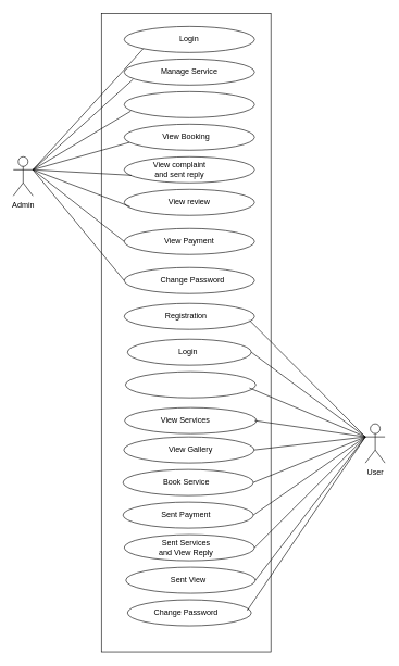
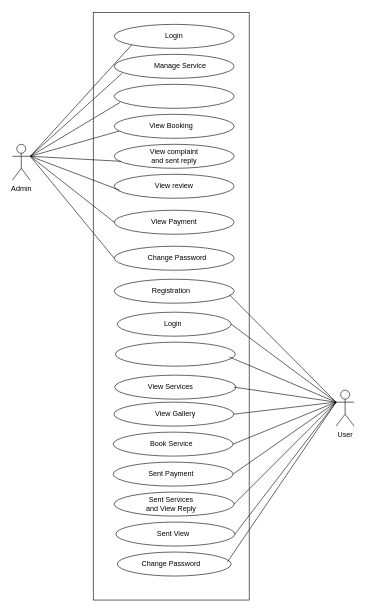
  <mxCell id="0" />
  <mxCell id="1" parent="0" />
  <mxCell id="2" value="Admin" style="shape=umlActor;verticalLabelPosition=bottom;verticalAlign=top;html=1;outlineConnect=0;" parent="1" vertex="1"><mxGeometry x="20" y="240" width="30" height="60" as="geometry" /></mxCell>
  <mxCell id="3" value="" style="rounded=0;whiteSpace=wrap;html=1;" parent="1" vertex="1"><mxGeometry x="155" y="20" width="260" height="980" as="geometry" /></mxCell>
  <mxCell id="4" value="" style="ellipse;whiteSpace=wrap;html=1;" parent="1" vertex="1"><mxGeometry x="190" y="40" width="200" height="40" as="geometry" /></mxCell>
  <mxCell id="5" value="Login" style="text;html=1;align=center;verticalAlign=middle;whiteSpace=wrap;rounded=0;" parent="1" vertex="1"><mxGeometry x="260" y="45" width="60" height="30" as="geometry" /></mxCell>
  <mxCell id="6" value="" style="ellipse;whiteSpace=wrap;html=1;" parent="1" vertex="1"><mxGeometry x="190" y="90" width="200" height="40" as="geometry" /></mxCell>
- <mxCell id="7" value="Manage Service" style="text;html=1;align=center;verticalAlign=middle;whiteSpace=wrap;rounded=0;" parent="1" vertex="1"><mxGeometry x="240" y="95" width="100" height="30" as="geometry" /></mxCell>
+ <mxCell id="7" value="Manage Service" style="text;html=1;align=center;verticalAlign=middle;whiteSpace=wrap;rounded=0;" parent="1" vertex="1"><mxGeometry x="250" y="95" width="100" height="30" as="geometry" /></mxCell>
  <mxCell id="8" value="" style="ellipse;whiteSpace=wrap;html=1;" parent="1" vertex="1"><mxGeometry x="190" y="140" width="200" height="40" as="geometry" /></mxCell>
  <mxCell id="9" value="" style="ellipse;whiteSpace=wrap;html=1;" parent="1" vertex="1"><mxGeometry x="190" y="190" width="200" height="40" as="geometry" /></mxCell>
  <mxCell id="10" value="" style="ellipse;whiteSpace=wrap;html=1;" parent="1" vertex="1"><mxGeometry x="190" y="240" width="200" height="40" as="geometry" /></mxCell>
  <mxCell id="11" value="" style="ellipse;whiteSpace=wrap;html=1;" parent="1" vertex="1"><mxGeometry x="190" y="290" width="200" height="40" as="geometry" /></mxCell>
  <mxCell id="12" value="" style="ellipse;whiteSpace=wrap;html=1;" parent="1" vertex="1"><mxGeometry x="190" y="350" width="200" height="40" as="geometry" /></mxCell>
  <mxCell id="13" value="View Booking" style="text;html=1;align=center;verticalAlign=middle;whiteSpace=wrap;rounded=0;" parent="1" vertex="1"><mxGeometry x="245" y="195" width="80" height="30" as="geometry" /></mxCell>
- <mxCell id="14" value="View complaint and sent reply" style="text;html=1;align=center;verticalAlign=middle;whiteSpace=wrap;rounded=0;" parent="1" vertex="1"><mxGeometry x="225" y="245" width="100" height="30" as="geometry" /></mxCell>
+ <mxCell id="14" value="View complaint and sent reply" style="text;html=1;align=center;verticalAlign=middle;whiteSpace=wrap;rounded=0;" parent="1" vertex="1"><mxGeometry x="240" y="245" width="100" height="30" as="geometry" /></mxCell>
  <mxCell id="15" value="View review" style="text;html=1;align=center;verticalAlign=middle;whiteSpace=wrap;rounded=0;" parent="1" vertex="1"><mxGeometry x="255" y="295" width="70" height="30" as="geometry" /></mxCell>
  <mxCell id="16" value="View Payment" style="text;html=1;align=center;verticalAlign=middle;whiteSpace=wrap;rounded=0;" parent="1" vertex="1"><mxGeometry x="250" y="355" width="80" height="30" as="geometry" /></mxCell>
  <mxCell id="17" value="" style="ellipse;whiteSpace=wrap;html=1;" parent="1" vertex="1"><mxGeometry x="190" y="410" width="200" height="40" as="geometry" /></mxCell>
  <mxCell id="18" value="Change Password" style="text;html=1;align=center;verticalAlign=middle;whiteSpace=wrap;rounded=0;" parent="1" vertex="1"><mxGeometry x="240" y="415" width="110" height="30" as="geometry" /></mxCell>
  <mxCell id="19" value="" style="endArrow=none;html=1;rounded=0;entryX=0;entryY=1;entryDx=0;entryDy=0;" parent="1" target="4" edge="1"><mxGeometry width="50" height="50" relative="1" as="geometry"><mxPoint x="50" y="260" as="sourcePoint" /><mxPoint x="100" y="210" as="targetPoint" /></mxGeometry></mxCell>
  <mxCell id="20" value="" style="endArrow=none;html=1;rounded=0;entryX=0.068;entryY=0.78;entryDx=0;entryDy=0;entryPerimeter=0;exitX=1;exitY=0.333;exitDx=0;exitDy=0;exitPerimeter=0;" parent="1" source="2" target="6" edge="1"><mxGeometry width="50" height="50" relative="1" as="geometry"><mxPoint x="60" y="270" as="sourcePoint" /><mxPoint x="110" y="220" as="targetPoint" /></mxGeometry></mxCell>
  <mxCell id="21" value="" style="endArrow=none;html=1;rounded=0;entryX=0.05;entryY=0.75;entryDx=0;entryDy=0;entryPerimeter=0;exitX=1;exitY=0.333;exitDx=0;exitDy=0;exitPerimeter=0;" parent="1" source="2" target="8" edge="1"><mxGeometry width="50" height="50" relative="1" as="geometry"><mxPoint x="60" y="260" as="sourcePoint" /><mxPoint x="120" y="240" as="targetPoint" /></mxGeometry></mxCell>
  <mxCell id="22" value="" style="endArrow=none;html=1;rounded=0;entryX=0.04;entryY=0.7;entryDx=0;entryDy=0;entryPerimeter=0;" parent="1" target="9" edge="1"><mxGeometry width="50" height="50" relative="1" as="geometry"><mxPoint x="50" y="260" as="sourcePoint" /><mxPoint x="120" y="240" as="targetPoint" /></mxGeometry></mxCell>
  <mxCell id="23" value="" style="endArrow=none;html=1;rounded=0;entryX=0.056;entryY=0.71;entryDx=0;entryDy=0;entryPerimeter=0;" parent="1" target="10" edge="1"><mxGeometry width="50" height="50" relative="1" as="geometry"><mxPoint x="50" y="260" as="sourcePoint" /><mxPoint x="120" y="270" as="targetPoint" /></mxGeometry></mxCell>
  <mxCell id="24" value="" style="endArrow=none;html=1;rounded=0;entryX=0.044;entryY=0.66;entryDx=0;entryDy=0;entryPerimeter=0;" parent="1" target="11" edge="1"><mxGeometry width="50" height="50" relative="1" as="geometry"><mxPoint x="50" y="260" as="sourcePoint" /><mxPoint x="-20" y="340" as="targetPoint" /></mxGeometry></mxCell>
  <mxCell id="25" value="" style="endArrow=none;html=1;rounded=0;entryX=0;entryY=0.5;entryDx=0;entryDy=0;" parent="1" target="12" edge="1"><mxGeometry width="50" height="50" relative="1" as="geometry"><mxPoint x="50" y="260" as="sourcePoint" /><mxPoint x="80" y="360" as="targetPoint" /></mxGeometry></mxCell>
  <mxCell id="26" value="" style="endArrow=none;html=1;rounded=0;entryX=0;entryY=0.5;entryDx=0;entryDy=0;" parent="1" target="17" edge="1"><mxGeometry width="50" height="50" relative="1" as="geometry"><mxPoint x="50" y="260" as="sourcePoint" /><mxPoint x="50" y="360" as="targetPoint" /></mxGeometry></mxCell>
  <mxCell id="27" value="" style="ellipse;whiteSpace=wrap;html=1;" parent="1" vertex="1"><mxGeometry x="190" y="465" width="200" height="40" as="geometry" /></mxCell>
  <mxCell id="28" value="" style="ellipse;whiteSpace=wrap;html=1;" parent="1" vertex="1"><mxGeometry x="191.88" y="570" width="200" height="40" as="geometry" /></mxCell>
  <mxCell id="29" value="" style="ellipse;whiteSpace=wrap;html=1;" parent="1" vertex="1"><mxGeometry x="190.63" y="625" width="202.5" height="40" as="geometry" /></mxCell>
  <mxCell id="30" value="View Services" style="text;html=1;align=center;verticalAlign=middle;whiteSpace=wrap;rounded=0;" parent="1" vertex="1"><mxGeometry x="244.38" y="630" width="80" height="30" as="geometry" /></mxCell>
  <mxCell id="31" value="" style="ellipse;whiteSpace=wrap;html=1;" parent="1" vertex="1"><mxGeometry x="189.38" y="670" width="200" height="40" as="geometry" /></mxCell>
  <mxCell id="32" value="" style="ellipse;whiteSpace=wrap;html=1;" parent="1" vertex="1"><mxGeometry x="188.13" y="720" width="200" height="40" as="geometry" /></mxCell>
  <mxCell id="33" value="View Gallery" style="text;html=1;align=center;verticalAlign=middle;whiteSpace=wrap;rounded=0;" parent="1" vertex="1"><mxGeometry x="231.88" y="675" width="120" height="30" as="geometry" /></mxCell>
  <mxCell id="34" value="Book Service" style="text;html=1;align=center;verticalAlign=middle;whiteSpace=wrap;rounded=0;" parent="1" vertex="1"><mxGeometry x="247.51" y="725" width="75" height="30" as="geometry" /></mxCell>
  <mxCell id="35" value="" style="ellipse;whiteSpace=wrap;html=1;" parent="1" vertex="1"><mxGeometry x="188.13" y="770" width="200" height="40" as="geometry" /></mxCell>
  <mxCell id="36" value="Sent Payment" style="text;html=1;align=center;verticalAlign=middle;whiteSpace=wrap;rounded=0;" parent="1" vertex="1"><mxGeometry x="245.01" y="775" width="80" height="30" as="geometry" /></mxCell>
  <mxCell id="37" value="" style="ellipse;whiteSpace=wrap;html=1;" parent="1" vertex="1"><mxGeometry x="190" y="820" width="200" height="40" as="geometry" /></mxCell>
  <mxCell id="38" value="Sent Services and View Reply" style="text;html=1;align=center;verticalAlign=middle;whiteSpace=wrap;rounded=0;" parent="1" vertex="1"><mxGeometry x="238.13" y="825" width="93.75" height="30" as="geometry" /></mxCell>
  <mxCell id="39" value="" style="ellipse;whiteSpace=wrap;html=1;" parent="1" vertex="1"><mxGeometry x="192.51" y="870" width="198.75" height="40" as="geometry" /></mxCell>
  <mxCell id="40" value="Registration" style="text;html=1;align=center;verticalAlign=middle;whiteSpace=wrap;rounded=0;" parent="1" vertex="1"><mxGeometry x="255" y="470" width="60" height="30" as="geometry" /></mxCell>
  <mxCell id="41" value="" style="ellipse;whiteSpace=wrap;html=1;" parent="1" vertex="1"><mxGeometry x="195" y="520" width="190" height="40" as="geometry" /></mxCell>
  <mxCell id="42" value="Login" style="text;html=1;align=center;verticalAlign=middle;whiteSpace=wrap;rounded=0;" parent="1" vertex="1"><mxGeometry x="258.13" y="525" width="60" height="30" as="geometry" /></mxCell>
  <mxCell id="43" value="Sent View" style="text;html=1;align=center;verticalAlign=middle;whiteSpace=wrap;rounded=0;" parent="1" vertex="1"><mxGeometry x="252.82" y="875" width="70.62" height="30" as="geometry" /></mxCell>
  <mxCell id="44" value="" style="ellipse;whiteSpace=wrap;html=1;" parent="1" vertex="1"><mxGeometry x="195" y="920" width="190" height="40" as="geometry" /></mxCell>
  <mxCell id="45" value="Change Password" style="text;html=1;align=center;verticalAlign=middle;whiteSpace=wrap;rounded=0;" parent="1" vertex="1"><mxGeometry x="230" y="925" width="110" height="30" as="geometry" /></mxCell>
  <mxCell id="46" value="User" style="shape=umlActor;verticalLabelPosition=bottom;verticalAlign=top;html=1;outlineConnect=0;" parent="1" vertex="1"><mxGeometry x="560" y="650" width="30" height="60" as="geometry" /></mxCell>
  <mxCell id="47" value="" style="endArrow=none;html=1;rounded=0;exitX=0.967;exitY=0.41;exitDx=0;exitDy=0;exitPerimeter=0;entryX=0;entryY=0.333;entryDx=0;entryDy=0;entryPerimeter=0;" parent="1" source="44" target="46" edge="1"><mxGeometry width="50" height="50" relative="1" as="geometry"><mxPoint x="470" y="760" as="sourcePoint" /><mxPoint x="520" y="710" as="targetPoint" /></mxGeometry></mxCell>
  <mxCell id="48" value="" style="endArrow=none;html=1;rounded=0;exitX=1;exitY=0.5;exitDx=0;exitDy=0;" parent="1" source="39" edge="1"><mxGeometry width="50" height="50" relative="1" as="geometry"><mxPoint x="420" y="750" as="sourcePoint" /><mxPoint x="560" y="670" as="targetPoint" /></mxGeometry></mxCell>
  <mxCell id="49" value="" style="endArrow=none;html=1;rounded=0;exitX=1;exitY=0.5;exitDx=0;exitDy=0;" parent="1" source="37" edge="1"><mxGeometry width="50" height="50" relative="1" as="geometry"><mxPoint x="450" y="740" as="sourcePoint" /><mxPoint x="560" y="670" as="targetPoint" /></mxGeometry></mxCell>
  <mxCell id="50" value="" style="endArrow=none;html=1;rounded=0;exitX=1;exitY=0.5;exitDx=0;exitDy=0;" parent="1" source="35" edge="1"><mxGeometry width="50" height="50" relative="1" as="geometry"><mxPoint x="450" y="750" as="sourcePoint" /><mxPoint x="560" y="670" as="targetPoint" /></mxGeometry></mxCell>
  <mxCell id="51" value="" style="endArrow=none;html=1;rounded=0;exitX=1;exitY=0.5;exitDx=0;exitDy=0;" parent="1" source="32" edge="1"><mxGeometry width="50" height="50" relative="1" as="geometry"><mxPoint x="430" y="680" as="sourcePoint" /><mxPoint x="560" y="670" as="targetPoint" /></mxGeometry></mxCell>
  <mxCell id="52" value="" style="endArrow=none;html=1;rounded=0;exitX=1;exitY=0.5;exitDx=0;exitDy=0;" parent="1" source="31" edge="1"><mxGeometry width="50" height="50" relative="1" as="geometry"><mxPoint x="450" y="660" as="sourcePoint" /><mxPoint x="560" y="670" as="targetPoint" /></mxGeometry></mxCell>
  <mxCell id="53" value="" style="endArrow=none;html=1;rounded=0;" parent="1" edge="1"><mxGeometry width="50" height="50" relative="1" as="geometry"><mxPoint x="390" y="645" as="sourcePoint" /><mxPoint x="560" y="670" as="targetPoint" /></mxGeometry></mxCell>
  <mxCell id="54" value="" style="endArrow=none;html=1;rounded=0;exitX=0.951;exitY=0.62;exitDx=0;exitDy=0;exitPerimeter=0;" parent="1" source="28" edge="1"><mxGeometry width="50" height="50" relative="1" as="geometry"><mxPoint x="470" y="600" as="sourcePoint" /><mxPoint x="560" y="670" as="targetPoint" /></mxGeometry></mxCell>
  <mxCell id="55" value="" style="endArrow=none;html=1;rounded=0;exitX=1;exitY=0.5;exitDx=0;exitDy=0;entryX=0;entryY=0.333;entryDx=0;entryDy=0;entryPerimeter=0;" parent="1" source="41" target="46" edge="1"><mxGeometry width="50" height="50" relative="1" as="geometry"><mxPoint x="550" y="580" as="sourcePoint" /><mxPoint x="600" y="530" as="targetPoint" /></mxGeometry></mxCell>
  <mxCell id="56" value="" style="endArrow=none;html=1;rounded=0;exitX=0.96;exitY=0.645;exitDx=0;exitDy=0;exitPerimeter=0;" parent="1" source="27" edge="1"><mxGeometry width="50" height="50" relative="1" as="geometry"><mxPoint x="500" y="530" as="sourcePoint" /><mxPoint x="560" y="670" as="targetPoint" /></mxGeometry></mxCell>
